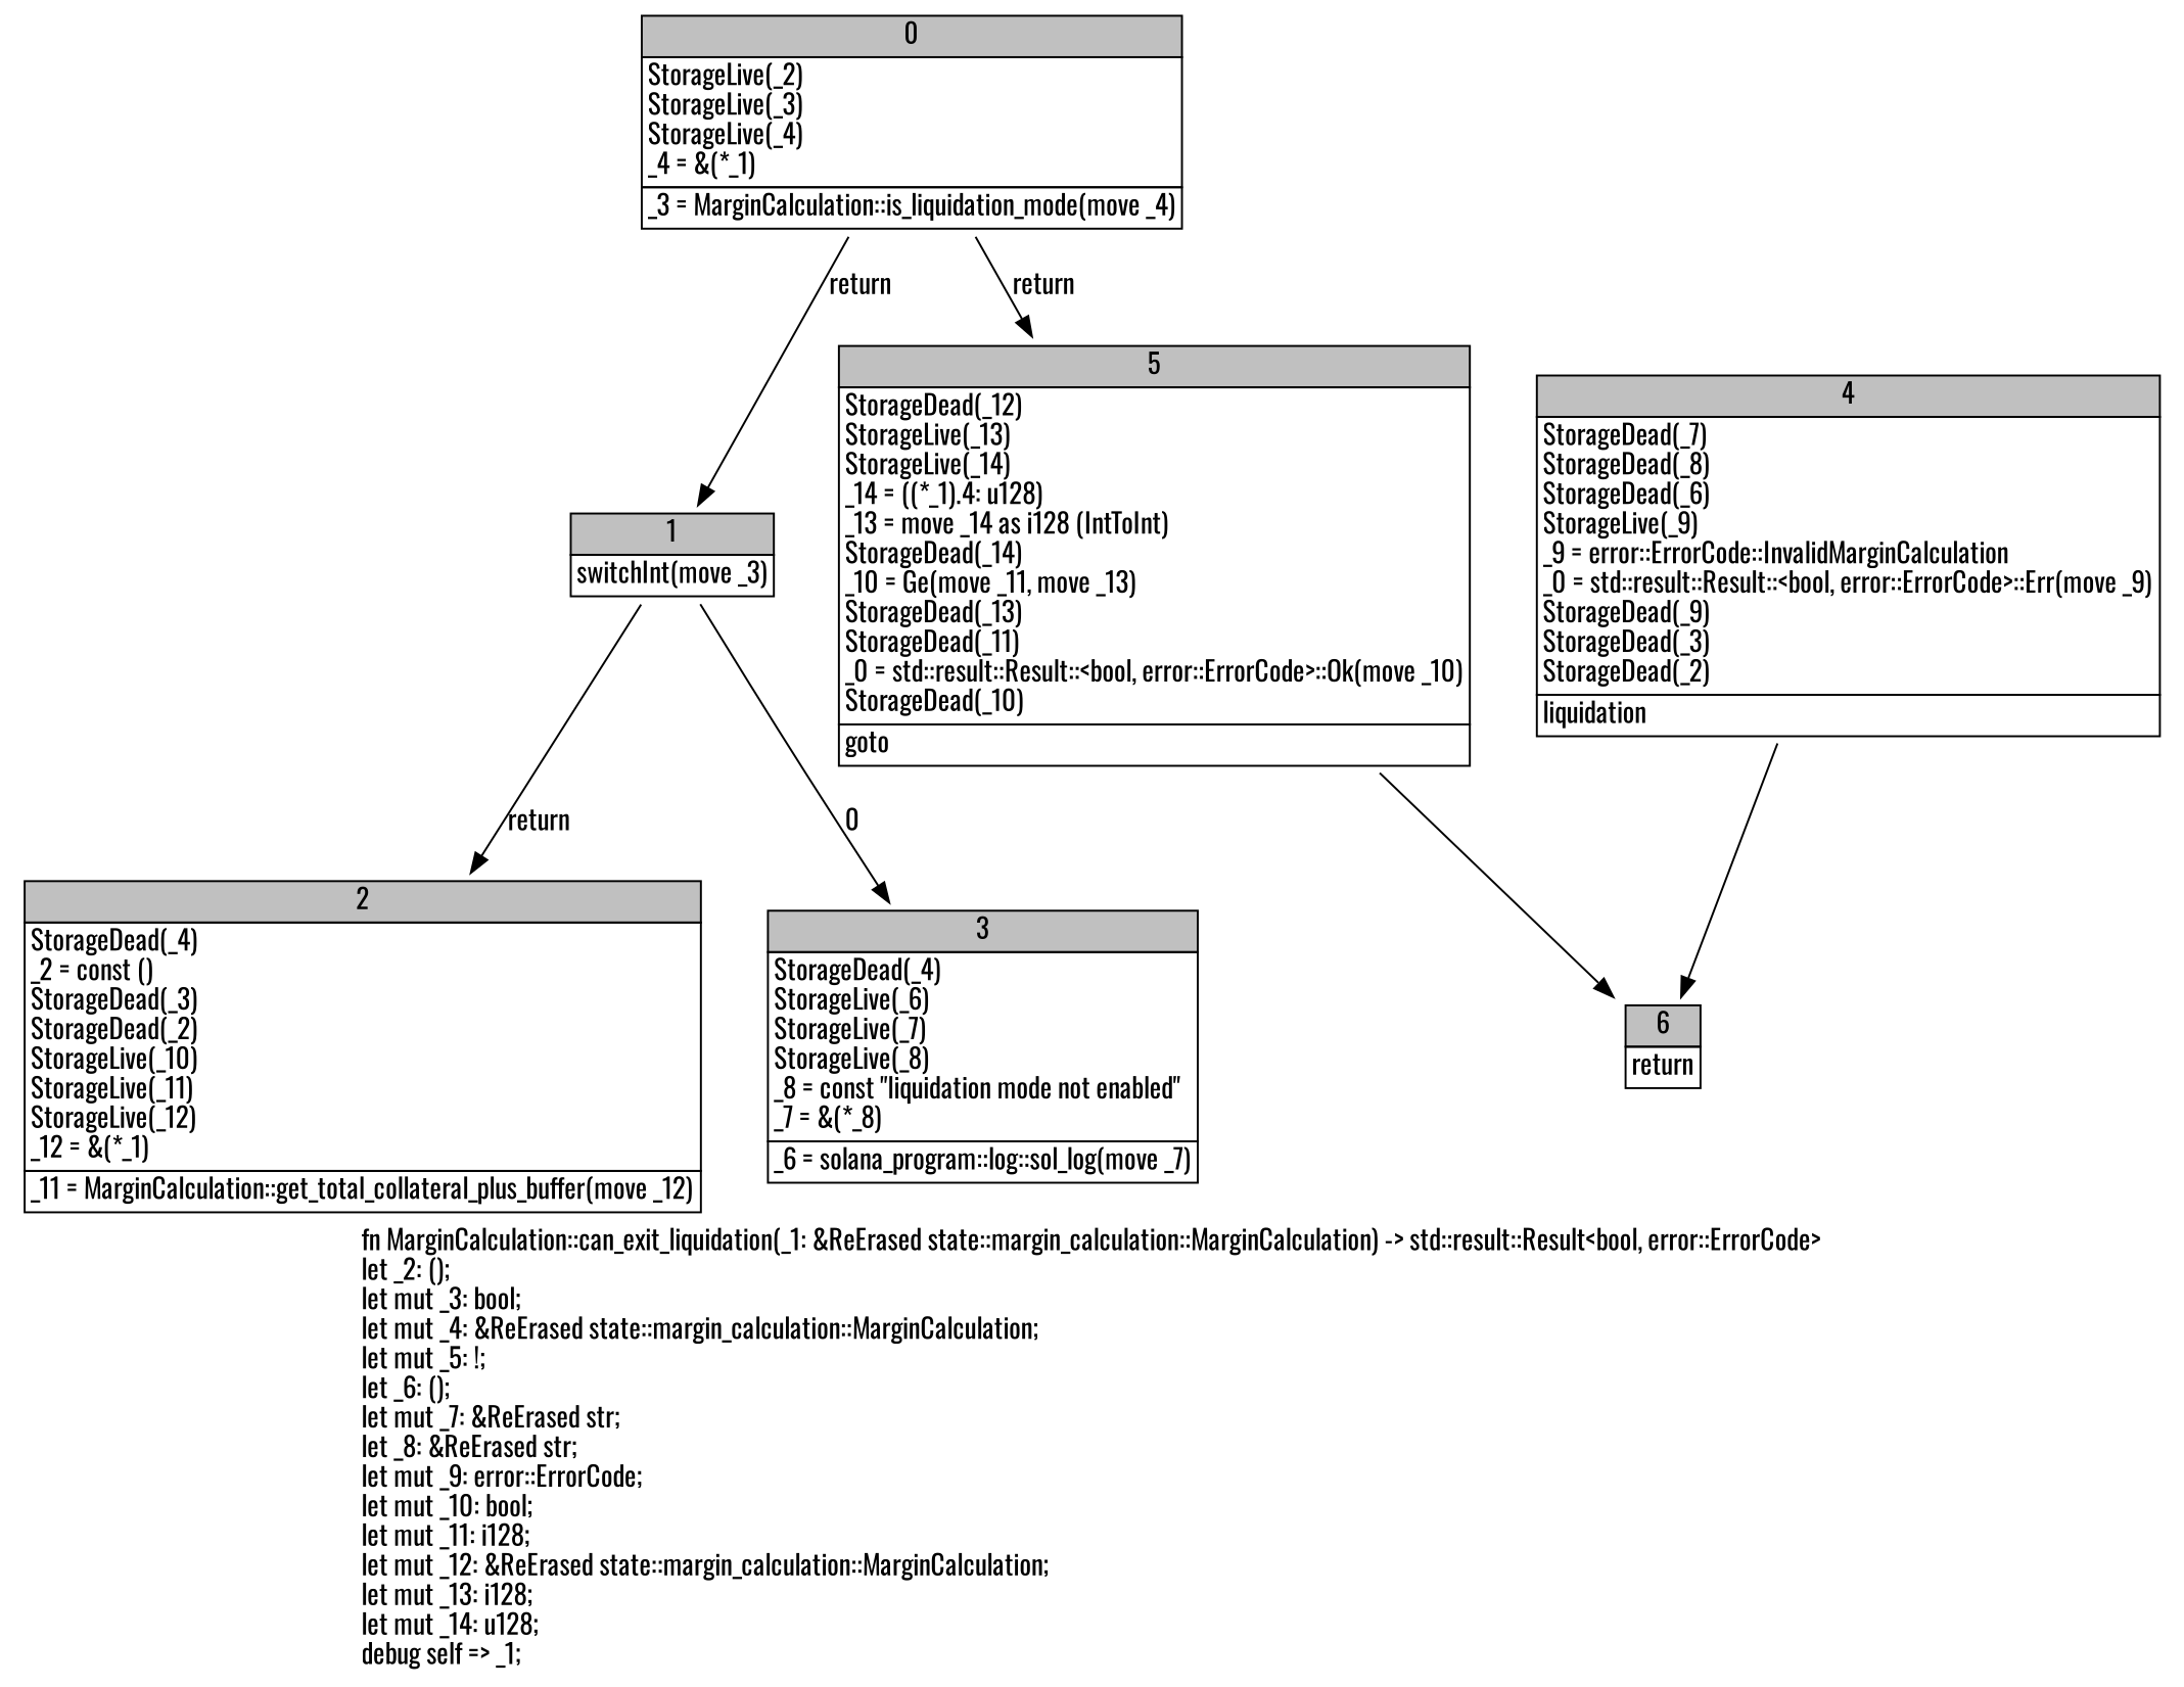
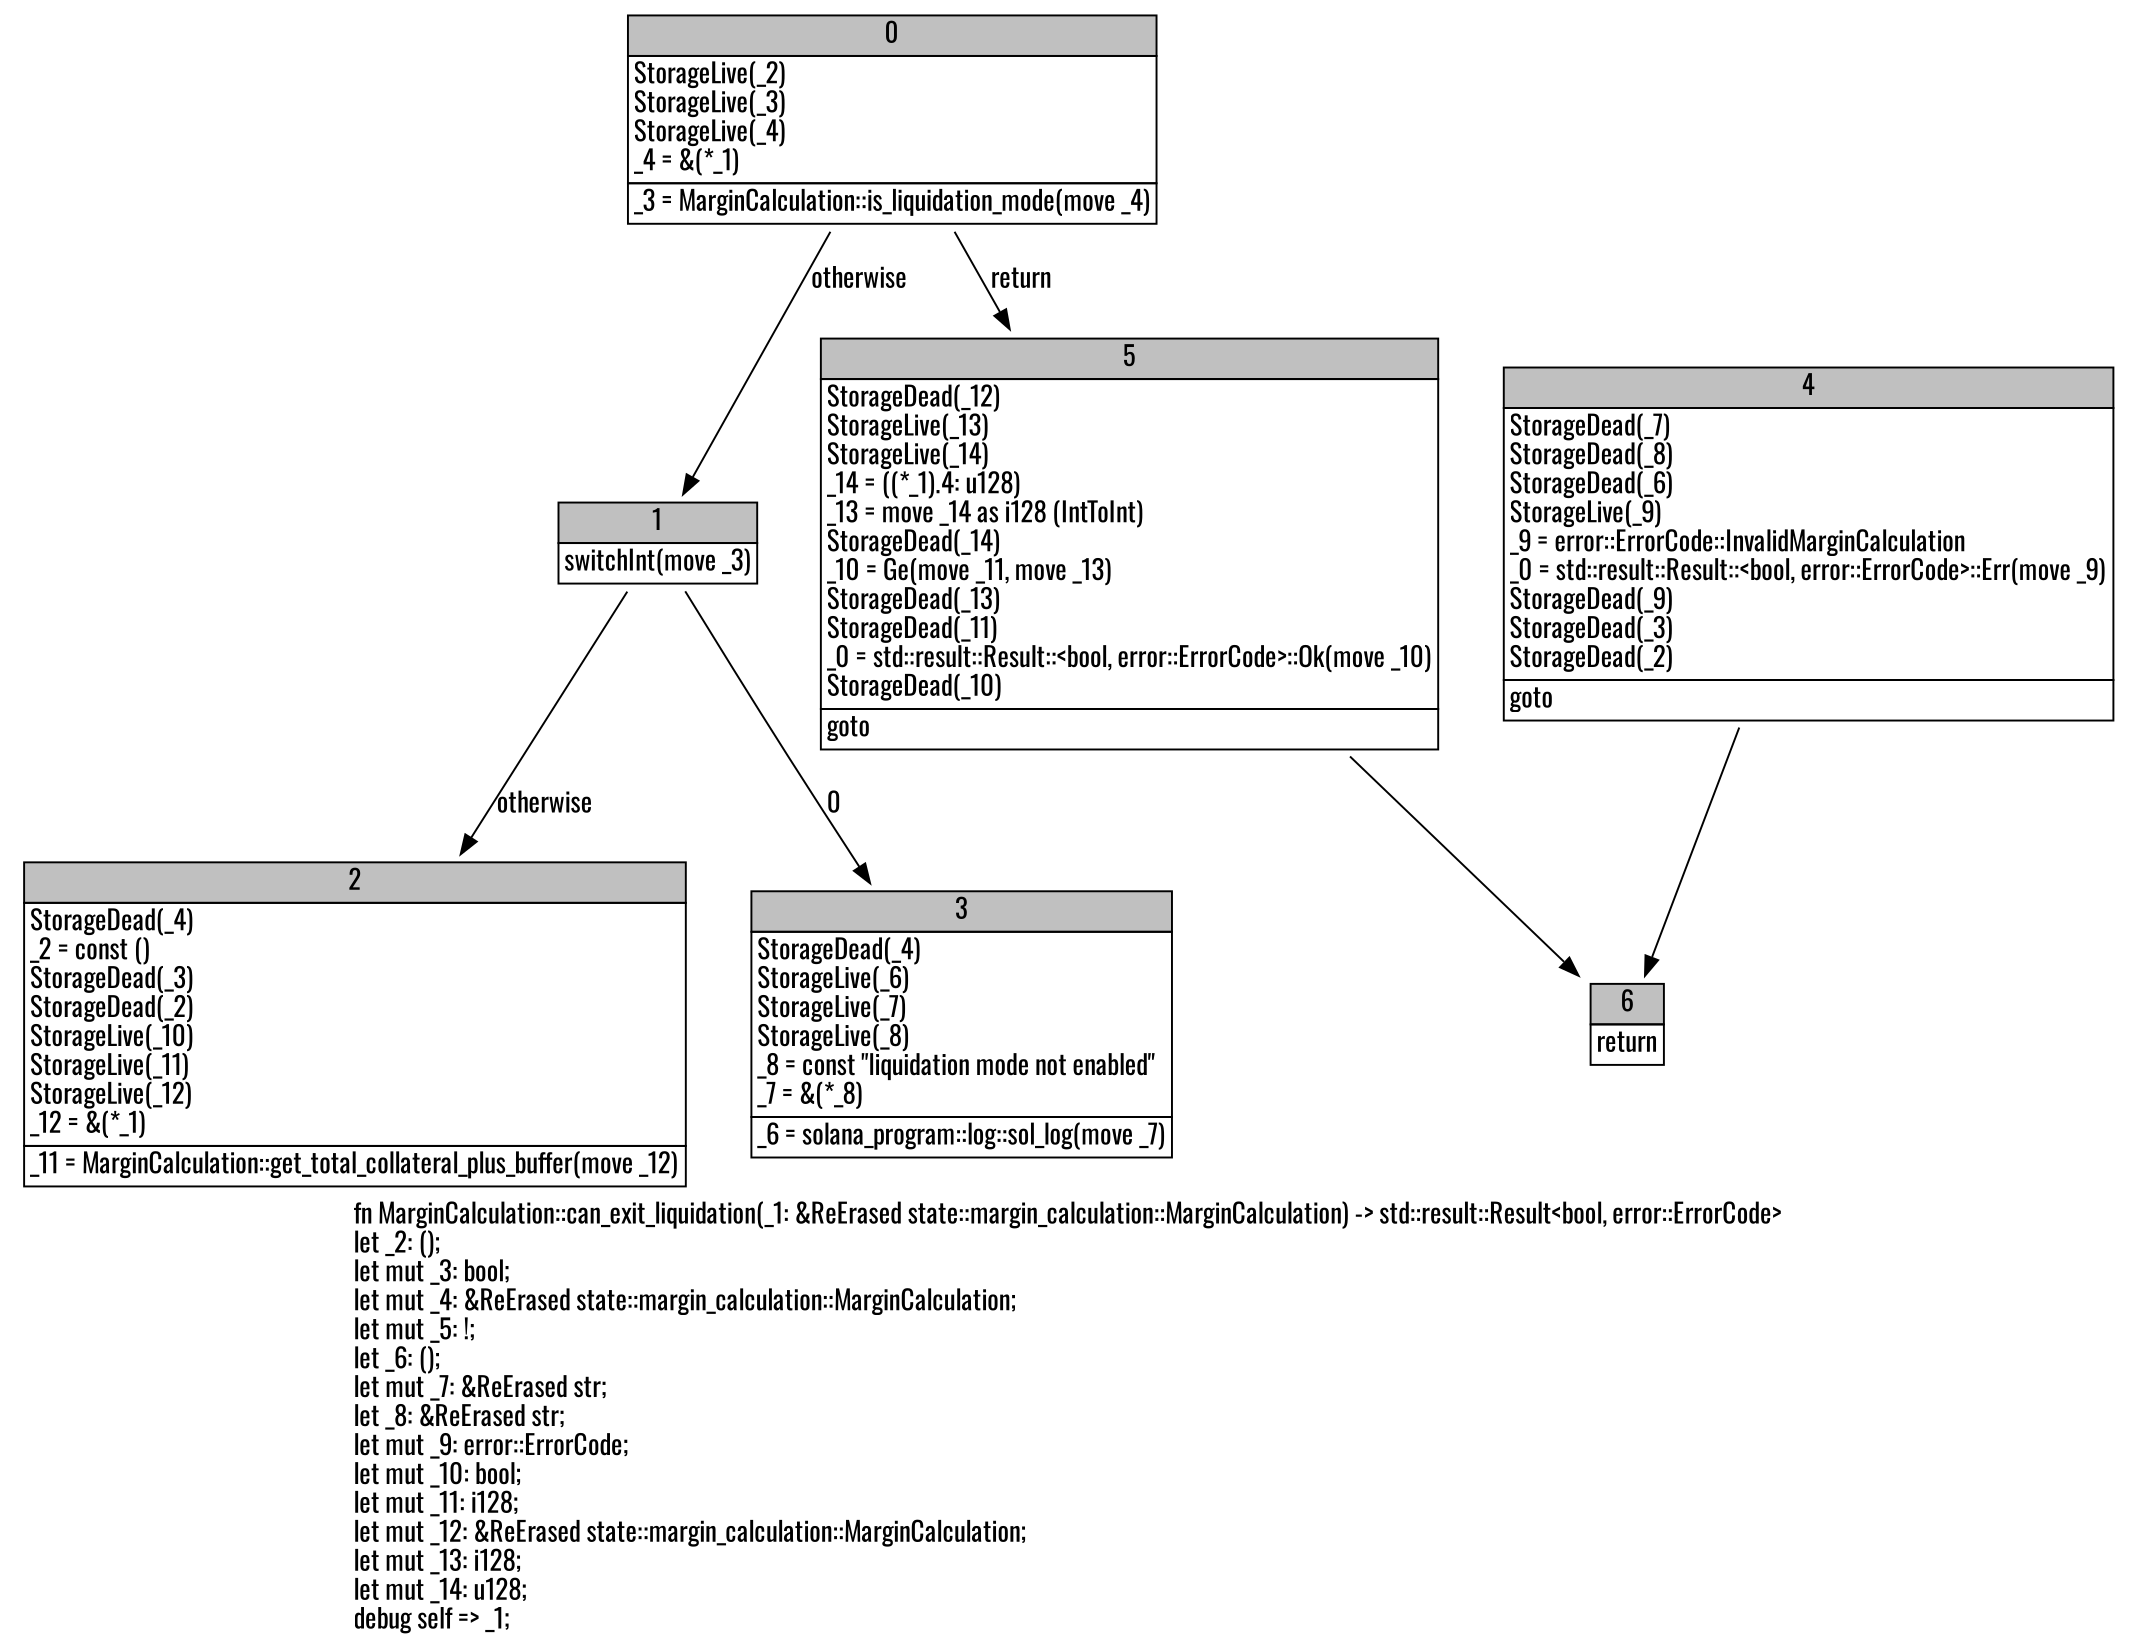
  digraph {
    fontname=Oswald
    label=<fn MarginCalculation::can_exit_liquidation(_1: &amp;ReErased state::margin_calculation::MarginCalculation) -&gt; std::result::Result&lt;bool, error::ErrorCode&gt;<br align="left"/>let _2: ();<br align="left"/>let mut _3: bool;<br align="left"/>let mut _4: &amp;ReErased state::margin_calculation::MarginCalculation;<br align="left"/>let mut _5: !;<br align="left"/>let _6: ();<br align="left"/>let mut _7: &amp;ReErased str;<br align="left"/>let _8: &amp;ReErased str;<br align="left"/>let mut _9: error::ErrorCode;<br align="left"/>let mut _10: bool;<br align="left"/>let mut _11: i128;<br align="left"/>let mut _12: &amp;ReErased state::margin_calculation::MarginCalculation;<br align="left"/>let mut _13: i128;<br align="left"/>let mut _14: u128;<br align="left"/>debug self =&gt; _1;<br align="left"/>>
    node [fontname=Oswald shape=none]
    edge [fontname=Oswald]
    n1 [label=<<table border="0" cellborder="1" cellspacing="0"><tr><td bgcolor="gray" align="center" colspan="1">0</td></tr><tr><td align="left" balign="left">StorageLive(_2)<br/>StorageLive(_3)<br/>StorageLive(_4)<br/>_4 = &amp;(*_1)<br/></td></tr><tr><td align="left">_3 = MarginCalculation::is_liquidation_mode(move _4)</td></tr></table>>]
    n2 [label=<<table border="0" cellborder="1" cellspacing="0"><tr><td bgcolor="gray" align="center" colspan="1">1</td></tr><tr><td align="left">switchInt(move _3)</td></tr></table>>]
    n3 [label=<<table border="0" cellborder="1" cellspacing="0"><tr><td bgcolor="gray" align="center" colspan="1">5</td></tr><tr><td align="left" balign="left">StorageDead(_12)<br/>StorageLive(_13)<br/>StorageLive(_14)<br/>_14 = ((*_1).4: u128)<br/>_13 = move _14 as i128 (IntToInt)<br/>StorageDead(_14)<br/>_10 = Ge(move _11, move _13)<br/>StorageDead(_13)<br/>StorageDead(_11)<br/>_0 = std::result::Result::&lt;bool, error::ErrorCode&gt;::Ok(move _10)<br/>StorageDead(_10)<br/></td></tr><tr><td align="left">goto</td></tr></table>>]
    n4 [label=<<table border="0" cellborder="1" cellspacing="0"><tr><td bgcolor="gray" align="center" colspan="1">2</td></tr><tr><td align="left" balign="left">StorageDead(_4)<br/>_2 = const ()<br/>StorageDead(_3)<br/>StorageDead(_2)<br/>StorageLive(_10)<br/>StorageLive(_11)<br/>StorageLive(_12)<br/>_12 = &amp;(*_1)<br/></td></tr><tr><td align="left">_11 = MarginCalculation::get_total_collateral_plus_buffer(move _12)</td></tr></table>>]
    n5 [label=<<table border="0" cellborder="1" cellspacing="0"><tr><td bgcolor="gray" align="center" colspan="1">3</td></tr><tr><td align="left" balign="left">StorageDead(_4)<br/>StorageLive(_6)<br/>StorageLive(_7)<br/>StorageLive(_8)<br/>_8 = const &quot;liquidation mode not enabled&quot;<br/>_7 = &amp;(*_8)<br/></td></tr><tr><td align="left">_6 = solana_program::log::sol_log(move _7)</td></tr></table>>]
    n6 [label=<<table border="0" cellborder="1" cellspacing="0"><tr><td bgcolor="gray" align="center" colspan="1">6</td></tr><tr><td align="left">return</td></tr></table>>]
-   n7 [label=<<table border="0" cellborder="1" cellspacing="0"><tr><td bgcolor="gray" align="center" colspan="1">4</td></tr><tr><td align="left" balign="left">StorageDead(_7)<br/>StorageDead(_8)<br/>StorageDead(_6)<br/>StorageLive(_9)<br/>_9 = error::ErrorCode::InvalidMarginCalculation<br/>_0 = std::result::Result::&lt;bool, error::ErrorCode&gt;::Err(move _9)<br/>StorageDead(_9)<br/>StorageDead(_3)<br/>StorageDead(_2)<br/></td></tr><tr><td align="left">liquidation</td></tr></table>>]
-   n1 -> n2 [label=return]
+   n7 [label=<<table border="0" cellborder="1" cellspacing="0"><tr><td bgcolor="gray" align="center" colspan="1">4</td></tr><tr><td align="left" balign="left">StorageDead(_7)<br/>StorageDead(_8)<br/>StorageDead(_6)<br/>StorageLive(_9)<br/>_9 = error::ErrorCode::InvalidMarginCalculation<br/>_0 = std::result::Result::&lt;bool, error::ErrorCode&gt;::Err(move _9)<br/>StorageDead(_9)<br/>StorageDead(_3)<br/>StorageDead(_2)<br/></td></tr><tr><td align="left">goto</td></tr></table>>]
+   n1 -> n2 [label=otherwise]
    n1 -> n3 [label=return]
-   n2 -> n4 [label=return]
+   n2 -> n4 [label=otherwise]
    n2 -> n5 [label=0]
    n3 -> n6
    n7 -> n6
  }
